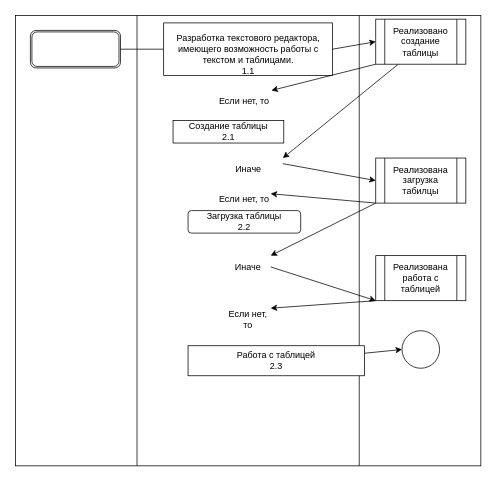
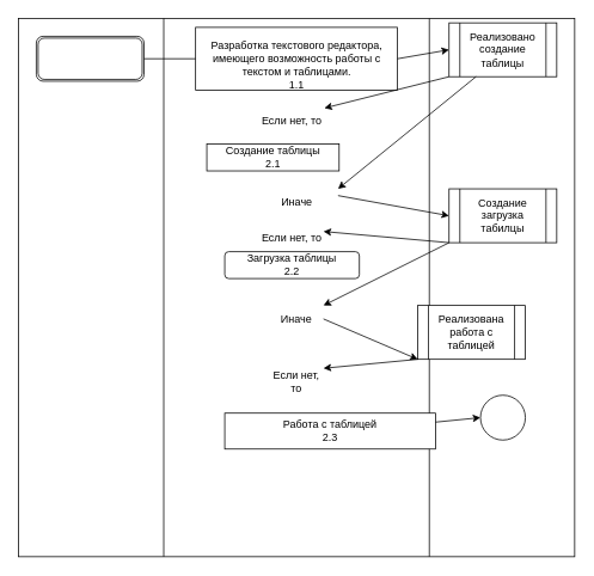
  <mxCell id="0" />
  <mxCell id="1" parent="0" />
  <mxCell id="2" value="" style="shape=process;whiteSpace=wrap;html=1;backgroundOutline=1;size=0.262;" parent="1" vertex="1"><mxGeometry x="20" y="20" width="620" height="600" as="geometry" /></mxCell>
  <mxCell id="3" value="" style="shape=ext;double=1;rounded=1;whiteSpace=wrap;html=1;" parent="1" vertex="1"><mxGeometry x="40" y="40" width="120" height="50" as="geometry" /></mxCell>
  <mxCell id="4" value="&lt;br&gt;&lt;div&gt;&lt;span&gt;Разработка текстового редактора, имеющего возможность работы с текстом и таблицами.&lt;br&gt;1.1&lt;br&gt;&lt;/span&gt;&lt;/div&gt;" style="rounded=0;whiteSpace=wrap;html=1;" parent="1" vertex="1"><mxGeometry x="217.5" y="30" width="225" height="70" as="geometry" /></mxCell>
  <mxCell id="5" value="Реализовано создание таблицы" style="shape=process;whiteSpace=wrap;html=1;backgroundOutline=1;" parent="1" vertex="1"><mxGeometry x="500" y="25" width="120" height="60" as="geometry" /></mxCell>
  <mxCell id="6" value="Если нет, то" style="text;html=1;strokeColor=none;fillColor=none;align=center;verticalAlign=middle;whiteSpace=wrap;rounded=0;" parent="1" vertex="1"><mxGeometry x="251.5" y="120" width="146" height="30" as="geometry" /></mxCell>
  <mxCell id="7" value="&lt;div&gt;Создание таблицы&lt;/div&gt;&lt;div&gt;2.1&lt;/div&gt;" style="rounded=0;whiteSpace=wrap;html=1;" parent="1" vertex="1"><mxGeometry x="230" y="160" width="147.5" height="30" as="geometry" /></mxCell>
- <mxCell id="8" value="Реализована загрузка табилцы" style="shape=process;whiteSpace=wrap;html=1;backgroundOutline=1;" parent="1" vertex="1"><mxGeometry x="500" y="210" width="120" height="60" as="geometry" /></mxCell>
+ <mxCell id="8" value="Создание загрузка табилцы" style="shape=process;whiteSpace=wrap;html=1;backgroundOutline=1;" parent="1" vertex="1"><mxGeometry x="500" y="210" width="120" height="60" as="geometry" /></mxCell>
  <mxCell id="9" value="Иначе" style="text;html=1;strokeColor=none;fillColor=none;align=center;verticalAlign=middle;whiteSpace=wrap;rounded=0;" parent="1" vertex="1"><mxGeometry x="283.75" y="210" width="92.5" height="30" as="geometry" /></mxCell>
  <mxCell id="10" value="" style="endArrow=none;html=1;rounded=0;exitX=1;exitY=0.5;exitDx=0;exitDy=0;entryX=0;entryY=0.5;entryDx=0;entryDy=0;" parent="1" source="3" target="4" edge="1"><mxGeometry width="50" height="50" relative="1" as="geometry"><mxPoint x="190" y="70" as="sourcePoint" /><mxPoint x="240" y="20" as="targetPoint" /></mxGeometry></mxCell>
  <mxCell id="11" value="" style="endArrow=classic;html=1;rounded=0;exitX=1;exitY=0.5;exitDx=0;exitDy=0;entryX=0;entryY=0.5;entryDx=0;entryDy=0;" parent="1" source="4" target="5" edge="1"><mxGeometry width="50" height="50" relative="1" as="geometry"><mxPoint x="450" y="10" as="sourcePoint" /><mxPoint x="500" y="-40" as="targetPoint" /></mxGeometry></mxCell>
  <mxCell id="12" value="" style="endArrow=classic;html=1;rounded=0;entryX=0.75;entryY=0;entryDx=0;entryDy=0;exitX=0;exitY=1;exitDx=0;exitDy=0;" parent="1" source="5" target="6" edge="1"><mxGeometry width="50" height="50" relative="1" as="geometry"><mxPoint x="440" y="120" as="sourcePoint" /><mxPoint x="490" y="70" as="targetPoint" /></mxGeometry></mxCell>
  <mxCell id="13" value="" style="endArrow=classic;html=1;rounded=0;entryX=1;entryY=0;entryDx=0;entryDy=0;exitX=0.25;exitY=1;exitDx=0;exitDy=0;" parent="1" source="5" target="9" edge="1"><mxGeometry width="50" height="50" relative="1" as="geometry"><mxPoint x="500" y="90" as="sourcePoint" /><mxPoint x="430" y="310" as="targetPoint" /></mxGeometry></mxCell>
  <mxCell id="14" value="" style="endArrow=classic;html=1;rounded=0;exitX=1;exitY=0.25;exitDx=0;exitDy=0;entryX=0;entryY=0.5;entryDx=0;entryDy=0;" parent="1" source="9" target="8" edge="1"><mxGeometry width="50" height="50" relative="1" as="geometry"><mxPoint x="480" y="290" as="sourcePoint" /><mxPoint x="530" y="240" as="targetPoint" /></mxGeometry></mxCell>
  <mxCell id="15" value="Если нет, то" style="text;html=1;strokeColor=none;fillColor=none;align=center;verticalAlign=middle;whiteSpace=wrap;rounded=0;" parent="1" vertex="1"><mxGeometry x="290" y="250" width="70" height="30" as="geometry" /></mxCell>
  <mxCell id="16" value="" style="endArrow=classic;html=1;rounded=0;exitX=0;exitY=1;exitDx=0;exitDy=0;entryX=1;entryY=0.25;entryDx=0;entryDy=0;" parent="1" source="8" target="15" edge="1"><mxGeometry width="50" height="50" relative="1" as="geometry"><mxPoint x="410" y="340" as="sourcePoint" /><mxPoint x="460" y="290" as="targetPoint" /></mxGeometry></mxCell>
  <mxCell id="17" value="&lt;div&gt;Загрузка таблицы&lt;/div&gt;&lt;div&gt;2.2&lt;br&gt;&lt;/div&gt;" style="whiteSpace=wrap;html=1;rounded=1;" parent="1" vertex="1"><mxGeometry x="250" y="280" width="150" height="30" as="geometry" /></mxCell>
  <mxCell id="18" value="Иначе" style="text;html=1;strokeColor=none;fillColor=none;align=center;verticalAlign=middle;whiteSpace=wrap;rounded=0;" parent="1" vertex="1"><mxGeometry x="300" y="340" width="60" height="30" as="geometry" /></mxCell>
  <mxCell id="19" value="" style="endArrow=classic;html=1;rounded=0;entryX=1;entryY=0;entryDx=0;entryDy=0;startArrow=none;" parent="1" target="18" edge="1"><mxGeometry width="50" height="50" relative="1" as="geometry"><mxPoint x="500" y="270" as="sourcePoint" /><mxPoint x="520" y="430" as="targetPoint" /></mxGeometry></mxCell>
- <mxCell id="20" value="Реализована работа с таблицей" style="shape=process;whiteSpace=wrap;html=1;backgroundOutline=1;" parent="1" vertex="1"><mxGeometry x="500" y="340" width="120" height="60" as="geometry" /></mxCell>
+ <mxCell id="20" value="Реализована работа с таблицей" style="shape=process;whiteSpace=wrap;html=1;backgroundOutline=1;" parent="1" vertex="1"><mxGeometry x="465" y="340" width="120" height="60" as="geometry" /></mxCell>
  <mxCell id="21" value="" style="endArrow=classic;html=1;rounded=0;exitX=1;exitY=0.5;exitDx=0;exitDy=0;entryX=0;entryY=1;entryDx=0;entryDy=0;" parent="1" source="18" target="20" edge="1"><mxGeometry width="50" height="50" relative="1" as="geometry"><mxPoint x="430" y="430" as="sourcePoint" /><mxPoint x="480" y="380" as="targetPoint" /></mxGeometry></mxCell>
  <mxCell id="22" value="Если нет, то" style="text;html=1;strokeColor=none;fillColor=none;align=center;verticalAlign=middle;whiteSpace=wrap;rounded=0;" parent="1" vertex="1"><mxGeometry x="300" y="410" width="60" height="30" as="geometry" /></mxCell>
  <mxCell id="23" value="Работа с таблицей&lt;br&gt;2.3" style="rounded=0;whiteSpace=wrap;html=1;" parent="1" vertex="1"><mxGeometry x="250" y="460" width="235" height="40" as="geometry" /></mxCell>
  <mxCell id="24" value="" style="endArrow=classic;html=1;rounded=0;entryX=1;entryY=0;entryDx=0;entryDy=0;exitX=0;exitY=1;exitDx=0;exitDy=0;" parent="1" source="20" target="22" edge="1"><mxGeometry width="50" height="50" relative="1" as="geometry"><mxPoint x="540" y="420" as="sourcePoint" /><mxPoint x="590" y="370" as="targetPoint" /></mxGeometry></mxCell>
  <mxCell id="25" value="" style="endArrow=classic;html=1;rounded=0;exitX=1;exitY=0.25;exitDx=0;exitDy=0;entryX=0;entryY=0.5;entryDx=0;entryDy=0;" parent="1" source="23" target="26" edge="1"><mxGeometry width="50" height="50" relative="1" as="geometry"><mxPoint x="490" y="440" as="sourcePoint" /><mxPoint x="540" y="390" as="targetPoint" /></mxGeometry></mxCell>
  <mxCell id="26" value="" style="ellipse;whiteSpace=wrap;html=1;aspect=fixed;" parent="1" vertex="1"><mxGeometry x="535" y="440" width="50" height="50" as="geometry" /></mxCell>
